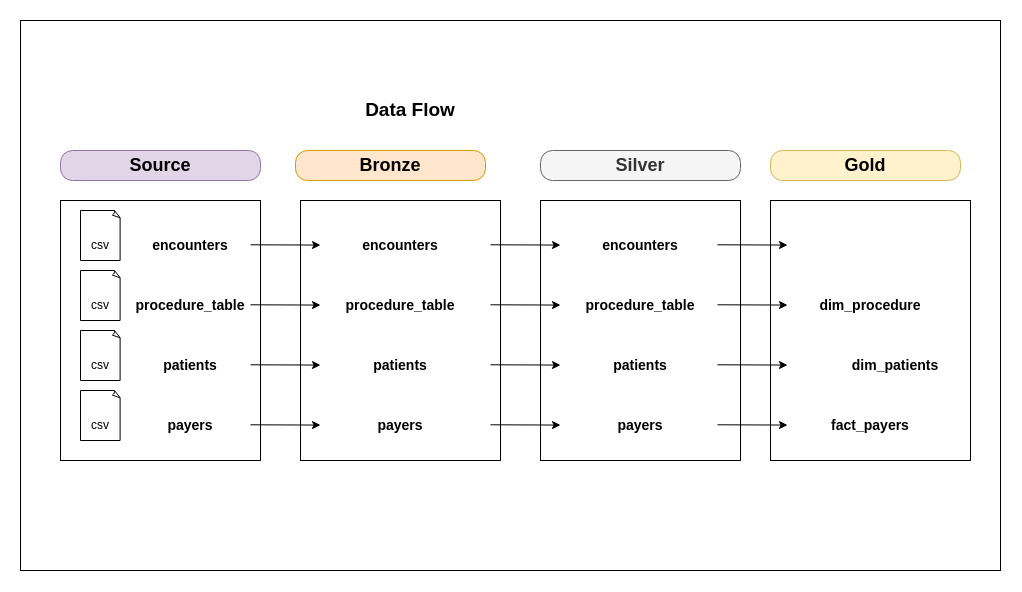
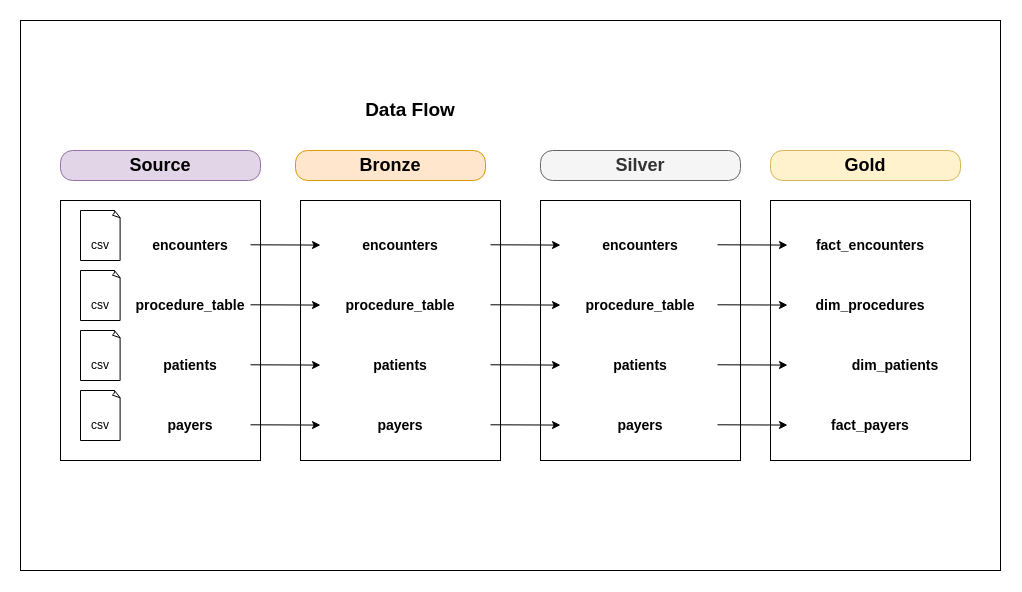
  <mxCell id="0" />
  <mxCell id="1" parent="0" />
  <mxCell id="2" value="" style="rounded=0;whiteSpace=wrap;html=1;" vertex="1" parent="1"><mxGeometry x="20" y="20" width="980" height="550" as="geometry" /></mxCell>
  <mxCell id="3" value="&lt;font style=&quot;font-size: 19px;&quot;&gt;&lt;b&gt;Data Flow&lt;/b&gt;&lt;/font&gt;" style="text;html=1;align=center;verticalAlign=middle;whiteSpace=wrap;rounded=0;" parent="1" vertex="1"><mxGeometry x="340" y="95" width="140" height="30" as="geometry" /></mxCell>
  <mxCell id="4" value="&lt;b&gt;&lt;font style=&quot;font-size: 18px;&quot;&gt;Source&lt;/font&gt;&lt;/b&gt;" style="text;html=1;align=center;verticalAlign=middle;whiteSpace=wrap;rounded=1;fillColor=#e1d5e7;strokeColor=#9673a6;gradientColor=none;arcSize=40;" parent="1" vertex="1"><mxGeometry x="60" y="150" width="200" height="30" as="geometry" /></mxCell>
  <mxCell id="5" value="&lt;b&gt;&lt;font style=&quot;font-size: 18px;&quot;&gt;Bronze&lt;/font&gt;&lt;/b&gt;" style="text;html=1;align=center;verticalAlign=middle;whiteSpace=wrap;rounded=1;fillColor=#ffe6cc;strokeColor=#d79b00;arcSize=40;" parent="1" vertex="1"><mxGeometry x="295" y="150" width="190" height="30" as="geometry" /></mxCell>
  <mxCell id="6" value="&lt;b&gt;&lt;font style=&quot;font-size: 18px;&quot;&gt;Silver&lt;/font&gt;&lt;/b&gt;" style="text;html=1;align=center;verticalAlign=middle;whiteSpace=wrap;rounded=1;fillColor=#f5f5f5;strokeColor=#666666;arcSize=40;fontColor=#333333;" parent="1" vertex="1"><mxGeometry x="540" y="150" width="200" height="30" as="geometry" /></mxCell>
  <mxCell id="7" value="&lt;b&gt;&lt;font style=&quot;font-size: 18px;&quot;&gt;Gold&lt;/font&gt;&lt;/b&gt;" style="text;html=1;align=center;verticalAlign=middle;whiteSpace=wrap;rounded=1;fillColor=#fff2cc;strokeColor=#d6b656;arcSize=40;" parent="1" vertex="1"><mxGeometry x="770" y="150" width="190" height="30" as="geometry" /></mxCell>
  <mxCell id="8" value="" style="rounded=0;whiteSpace=wrap;html=1;" parent="1" vertex="1"><mxGeometry x="60" y="200" width="200" height="260" as="geometry" /></mxCell>
  <mxCell id="9" value="" style="whiteSpace=wrap;html=1;shape=mxgraph.basic.document" parent="1" vertex="1"><mxGeometry x="80" y="210" width="40" height="50" as="geometry" /></mxCell>
  <mxCell id="10" value="csv" style="text;html=1;align=center;verticalAlign=middle;whiteSpace=wrap;rounded=0;" parent="1" vertex="1"><mxGeometry x="70" y="230" width="60" height="30" as="geometry" /></mxCell>
  <mxCell id="11" value="&lt;b style=&quot;font-size: 14px;&quot;&gt;encounters&lt;/b&gt;" style="text;html=1;align=center;verticalAlign=middle;whiteSpace=wrap;rounded=0;" parent="1" vertex="1"><mxGeometry x="120" y="230" width="140" height="30" as="geometry" /></mxCell>
  <mxCell id="12" value="" style="whiteSpace=wrap;html=1;shape=mxgraph.basic.document" parent="1" vertex="1"><mxGeometry x="80" y="270" width="40" height="50" as="geometry" /></mxCell>
  <mxCell id="13" value="csv" style="text;html=1;align=center;verticalAlign=middle;whiteSpace=wrap;rounded=0;" parent="1" vertex="1"><mxGeometry x="70" y="290" width="60" height="30" as="geometry" /></mxCell>
  <mxCell id="14" value="&lt;b style=&quot;font-size: 14px;&quot;&gt;procedure_table&lt;/b&gt;" style="text;html=1;align=center;verticalAlign=middle;whiteSpace=wrap;rounded=0;" parent="1" vertex="1"><mxGeometry x="120" y="290" width="140" height="30" as="geometry" /></mxCell>
  <mxCell id="15" value="" style="whiteSpace=wrap;html=1;shape=mxgraph.basic.document" parent="1" vertex="1"><mxGeometry x="80" y="330" width="40" height="50" as="geometry" /></mxCell>
  <mxCell id="16" value="csv" style="text;html=1;align=center;verticalAlign=middle;whiteSpace=wrap;rounded=0;" parent="1" vertex="1"><mxGeometry x="70" y="350" width="60" height="30" as="geometry" /></mxCell>
  <mxCell id="17" value="&lt;span style=&quot;font-size: 14px;&quot;&gt;&lt;b&gt;patients&lt;/b&gt;&lt;/span&gt;" style="text;html=1;align=center;verticalAlign=middle;whiteSpace=wrap;rounded=0;" parent="1" vertex="1"><mxGeometry x="120" y="350" width="140" height="30" as="geometry" /></mxCell>
  <mxCell id="18" value="" style="whiteSpace=wrap;html=1;shape=mxgraph.basic.document" parent="1" vertex="1"><mxGeometry x="80" y="390" width="40" height="50" as="geometry" /></mxCell>
  <mxCell id="19" value="csv" style="text;html=1;align=center;verticalAlign=middle;whiteSpace=wrap;rounded=0;" parent="1" vertex="1"><mxGeometry x="70" y="410" width="60" height="30" as="geometry" /></mxCell>
  <mxCell id="20" value="&lt;span style=&quot;font-size: 14px;&quot;&gt;&lt;b&gt;payers&lt;/b&gt;&lt;/span&gt;" style="text;html=1;align=center;verticalAlign=middle;whiteSpace=wrap;rounded=0;" parent="1" vertex="1"><mxGeometry x="120" y="410" width="140" height="30" as="geometry" /></mxCell>
  <mxCell id="21" value="" style="rounded=0;whiteSpace=wrap;html=1;" parent="1" vertex="1"><mxGeometry x="300" y="200" width="200" height="260" as="geometry" /></mxCell>
  <mxCell id="22" value="&lt;b style=&quot;font-size: 14px;&quot;&gt;encounters&lt;/b&gt;" style="text;html=1;align=center;verticalAlign=middle;whiteSpace=wrap;rounded=0;" parent="1" vertex="1"><mxGeometry x="330" y="230" width="140" height="30" as="geometry" /></mxCell>
  <mxCell id="23" value="&lt;b style=&quot;font-size: 14px;&quot;&gt;procedure_table&lt;/b&gt;" style="text;html=1;align=center;verticalAlign=middle;whiteSpace=wrap;rounded=0;" parent="1" vertex="1"><mxGeometry x="330" y="290" width="140" height="30" as="geometry" /></mxCell>
  <mxCell id="24" value="&lt;span style=&quot;font-size: 14px;&quot;&gt;&lt;b&gt;patients&lt;/b&gt;&lt;/span&gt;" style="text;html=1;align=center;verticalAlign=middle;whiteSpace=wrap;rounded=0;" parent="1" vertex="1"><mxGeometry x="330" y="350" width="140" height="30" as="geometry" /></mxCell>
  <mxCell id="25" value="&lt;span style=&quot;font-size: 14px;&quot;&gt;&lt;b&gt;payers&lt;/b&gt;&lt;/span&gt;" style="text;html=1;align=center;verticalAlign=middle;whiteSpace=wrap;rounded=0;" parent="1" vertex="1"><mxGeometry x="330" y="410" width="140" height="30" as="geometry" /></mxCell>
  <mxCell id="26" value="" style="rounded=0;whiteSpace=wrap;html=1;" parent="1" vertex="1"><mxGeometry x="540" y="200" width="200" height="260" as="geometry" /></mxCell>
  <mxCell id="27" value="&lt;b style=&quot;font-size: 14px;&quot;&gt;encounters&lt;/b&gt;" style="text;html=1;align=center;verticalAlign=middle;whiteSpace=wrap;rounded=0;" parent="1" vertex="1"><mxGeometry x="570" y="230" width="140" height="30" as="geometry" /></mxCell>
  <mxCell id="28" value="&lt;b style=&quot;font-size: 14px;&quot;&gt;procedure_table&lt;/b&gt;" style="text;html=1;align=center;verticalAlign=middle;whiteSpace=wrap;rounded=0;" parent="1" vertex="1"><mxGeometry x="570" y="290" width="140" height="30" as="geometry" /></mxCell>
  <mxCell id="29" value="&lt;span style=&quot;font-size: 14px;&quot;&gt;&lt;b&gt;patients&lt;/b&gt;&lt;/span&gt;" style="text;html=1;align=center;verticalAlign=middle;whiteSpace=wrap;rounded=0;" parent="1" vertex="1"><mxGeometry x="570" y="350" width="140" height="30" as="geometry" /></mxCell>
  <mxCell id="30" value="&lt;span style=&quot;font-size: 14px;&quot;&gt;&lt;b&gt;payers&lt;/b&gt;&lt;/span&gt;" style="text;html=1;align=center;verticalAlign=middle;whiteSpace=wrap;rounded=0;" parent="1" vertex="1"><mxGeometry x="570" y="410" width="140" height="30" as="geometry" /></mxCell>
  <mxCell id="31" value="" style="rounded=0;whiteSpace=wrap;html=1;" parent="1" vertex="1"><mxGeometry x="770" y="200" width="200" height="260" as="geometry" /></mxCell>
- <mxCell id="33" value="&lt;span style=&quot;font-size: 14px;&quot;&gt;&lt;b&gt;dim_procedure&lt;/b&gt;&lt;/span&gt;" style="text;html=1;align=center;verticalAlign=middle;whiteSpace=wrap;rounded=0;" parent="1" vertex="1"><mxGeometry x="800" y="290" width="140" height="30" as="geometry" /></mxCell>
+ <mxCell id="32" value="&lt;b style=&quot;font-size: 14px;&quot;&gt;fact_encounters&lt;/b&gt;" style="text;html=1;align=center;verticalAlign=middle;whiteSpace=wrap;rounded=0;" parent="1" vertex="1"><mxGeometry x="800" y="230" width="140" height="30" as="geometry" /></mxCell>
+ <mxCell id="33" value="&lt;span style=&quot;font-size: 14px;&quot;&gt;&lt;b&gt;dim_procedures&lt;/b&gt;&lt;/span&gt;" style="text;html=1;align=center;verticalAlign=middle;whiteSpace=wrap;rounded=0;" parent="1" vertex="1"><mxGeometry x="800" y="290" width="140" height="30" as="geometry" /></mxCell>
  <mxCell id="34" value="&lt;span style=&quot;font-size: 14px;&quot;&gt;&lt;b&gt;dim_patients&lt;/b&gt;&lt;/span&gt;" style="text;html=1;align=center;verticalAlign=middle;whiteSpace=wrap;rounded=0;" parent="1" vertex="1"><mxGeometry x="825" y="350" width="140" height="30" as="geometry" /></mxCell>
  <mxCell id="35" value="&lt;span style=&quot;font-size: 14px;&quot;&gt;&lt;b&gt;fact_payers&lt;/b&gt;&lt;/span&gt;" style="text;html=1;align=center;verticalAlign=middle;whiteSpace=wrap;rounded=0;" parent="1" vertex="1"><mxGeometry x="800" y="410" width="140" height="30" as="geometry" /></mxCell>
  <mxCell id="36" value="" style="endArrow=classic;html=1;rounded=0;" parent="1" edge="1"><mxGeometry width="50" height="50" relative="1" as="geometry"><mxPoint x="250" y="244.29" as="sourcePoint" /><mxPoint x="320" y="244.58" as="targetPoint" /></mxGeometry></mxCell>
  <mxCell id="37" value="" style="endArrow=classic;html=1;rounded=0;" parent="1" edge="1"><mxGeometry width="50" height="50" relative="1" as="geometry"><mxPoint x="250" y="304.29" as="sourcePoint" /><mxPoint x="320" y="304.58" as="targetPoint" /></mxGeometry></mxCell>
  <mxCell id="38" value="" style="endArrow=classic;html=1;rounded=0;" parent="1" edge="1"><mxGeometry width="50" height="50" relative="1" as="geometry"><mxPoint x="250" y="364.29" as="sourcePoint" /><mxPoint x="320" y="364.58" as="targetPoint" /></mxGeometry></mxCell>
  <mxCell id="39" value="" style="endArrow=classic;html=1;rounded=0;" parent="1" edge="1"><mxGeometry width="50" height="50" relative="1" as="geometry"><mxPoint x="250" y="424.29" as="sourcePoint" /><mxPoint x="320" y="424.58" as="targetPoint" /></mxGeometry></mxCell>
  <mxCell id="40" value="" style="endArrow=classic;html=1;rounded=0;" parent="1" edge="1"><mxGeometry width="50" height="50" relative="1" as="geometry"><mxPoint x="490" y="244.29" as="sourcePoint" /><mxPoint x="560" y="244.58" as="targetPoint" /></mxGeometry></mxCell>
  <mxCell id="41" value="" style="endArrow=classic;html=1;rounded=0;" parent="1" edge="1"><mxGeometry width="50" height="50" relative="1" as="geometry"><mxPoint x="490" y="304.29" as="sourcePoint" /><mxPoint x="560" y="304.58" as="targetPoint" /></mxGeometry></mxCell>
  <mxCell id="42" value="" style="endArrow=classic;html=1;rounded=0;" parent="1" edge="1"><mxGeometry width="50" height="50" relative="1" as="geometry"><mxPoint x="490" y="364.29" as="sourcePoint" /><mxPoint x="560" y="364.58" as="targetPoint" /></mxGeometry></mxCell>
  <mxCell id="43" value="" style="endArrow=classic;html=1;rounded=0;" parent="1" edge="1"><mxGeometry width="50" height="50" relative="1" as="geometry"><mxPoint x="490" y="424.29" as="sourcePoint" /><mxPoint x="560" y="424.58" as="targetPoint" /></mxGeometry></mxCell>
  <mxCell id="44" value="" style="endArrow=classic;html=1;rounded=0;" parent="1" edge="1"><mxGeometry width="50" height="50" relative="1" as="geometry"><mxPoint x="717" y="244.29" as="sourcePoint" /><mxPoint x="787" y="244.58" as="targetPoint" /></mxGeometry></mxCell>
  <mxCell id="45" value="" style="endArrow=classic;html=1;rounded=0;" parent="1" edge="1"><mxGeometry width="50" height="50" relative="1" as="geometry"><mxPoint x="717" y="304.29" as="sourcePoint" /><mxPoint x="787" y="304.58" as="targetPoint" /></mxGeometry></mxCell>
  <mxCell id="46" value="" style="endArrow=classic;html=1;rounded=0;" parent="1" edge="1"><mxGeometry width="50" height="50" relative="1" as="geometry"><mxPoint x="717" y="364.29" as="sourcePoint" /><mxPoint x="787" y="364.58" as="targetPoint" /></mxGeometry></mxCell>
  <mxCell id="47" value="" style="endArrow=classic;html=1;rounded=0;" parent="1" edge="1"><mxGeometry width="50" height="50" relative="1" as="geometry"><mxPoint x="717" y="424.29" as="sourcePoint" /><mxPoint x="787" y="424.58" as="targetPoint" /></mxGeometry></mxCell>
